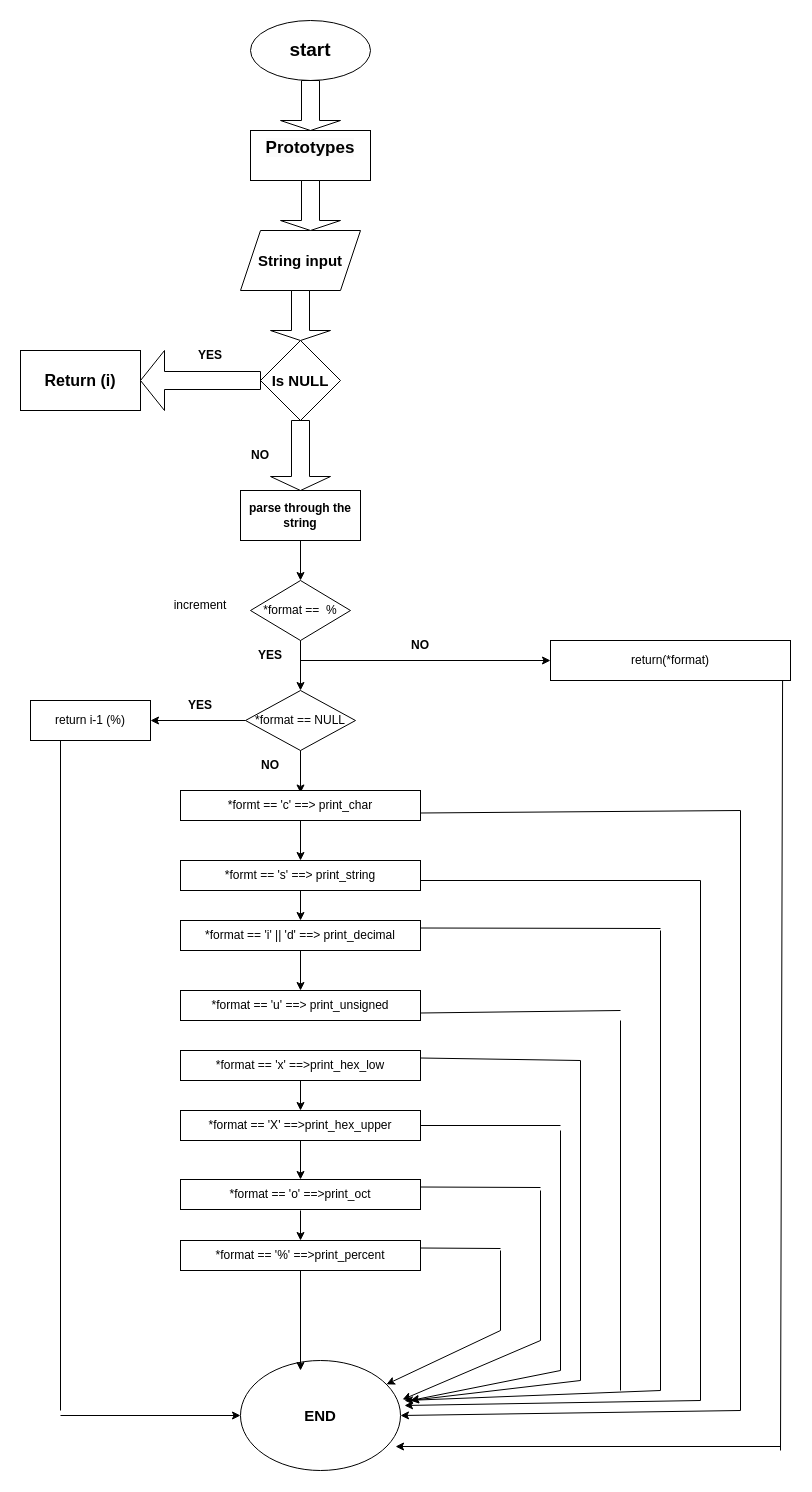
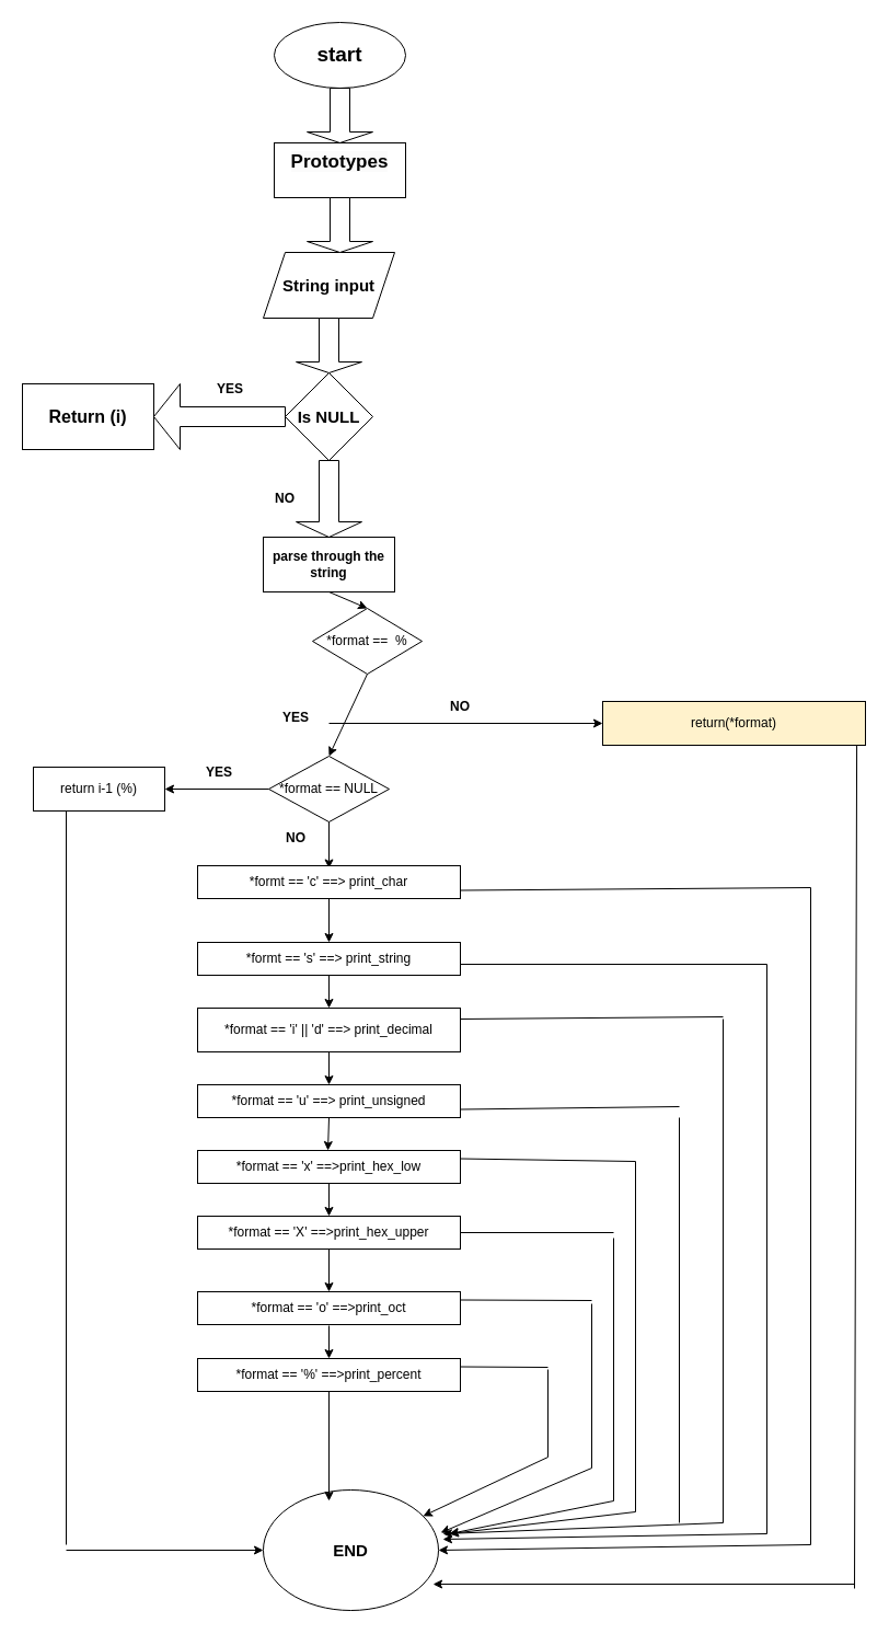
  <mxCell id="0" />
  <mxCell id="1" parent="0" />
  <mxCell id="2" value="&lt;font style=&quot;font-size: 19px;&quot;&gt;&lt;b&gt;start&lt;/b&gt;&lt;/font&gt;" style="ellipse;whiteSpace=wrap;html=1;" vertex="1" parent="1"><mxGeometry x="250" y="20" width="120" height="60" as="geometry" /></mxCell>
  <mxCell id="3" value="&lt;b&gt;&lt;font style=&quot;font-size: 15px;&quot;&gt;String input&lt;/font&gt;&lt;/b&gt;" style="shape=parallelogram;perimeter=parallelogramPerimeter;whiteSpace=wrap;html=1;fixedSize=1;" vertex="1" parent="1"><mxGeometry x="240" y="230" width="120" height="60" as="geometry" /></mxCell>
  <mxCell id="4" value="" style="shape=singleArrow;direction=south;whiteSpace=wrap;html=1;" vertex="1" parent="1"><mxGeometry x="280" y="80" width="60" height="50" as="geometry" /></mxCell>
  <mxCell id="5" value="&#10;&lt;b style=&quot;forced-color-adjust: none; color: rgb(0, 0, 0); font-family: Helvetica; font-size: 17px; font-style: normal; font-variant-ligatures: normal; font-variant-caps: normal; letter-spacing: normal; orphans: 2; text-align: center; text-indent: 0px; text-transform: none; widows: 2; word-spacing: 0px; -webkit-text-stroke-width: 0px; white-space: normal; background-color: rgb(251, 251, 251); text-decoration-thickness: initial; text-decoration-style: initial; text-decoration-color: initial;&quot;&gt;Prototypes&lt;/b&gt;&#10;&#10;" style="rounded=0;whiteSpace=wrap;html=1;" vertex="1" parent="1"><mxGeometry x="250" y="130" width="120" height="50" as="geometry" /></mxCell>
  <mxCell id="6" value="" style="shape=singleArrow;direction=south;whiteSpace=wrap;html=1;" vertex="1" parent="1"><mxGeometry x="280" y="180" width="60" height="50" as="geometry" /></mxCell>
  <mxCell id="7" value="&lt;b&gt;&lt;font style=&quot;font-size: 15px;&quot;&gt;Is NULL&lt;/font&gt;&lt;/b&gt;" style="rhombus;whiteSpace=wrap;html=1;" vertex="1" parent="1"><mxGeometry x="260" y="340" width="80" height="80" as="geometry" /></mxCell>
  <mxCell id="8" value="" style="shape=singleArrow;direction=south;whiteSpace=wrap;html=1;" vertex="1" parent="1"><mxGeometry x="270" y="290" width="60" height="50" as="geometry" /></mxCell>
  <mxCell id="9" value="&lt;b&gt;&lt;font style=&quot;font-size: 16px;&quot;&gt;Return (i)&lt;/font&gt;&lt;/b&gt;" style="rounded=0;whiteSpace=wrap;html=1;" vertex="1" parent="1"><mxGeometry y="350" width="120" height="60" as="geometry" x="20" /></mxCell>
  <mxCell id="10" value="" style="shape=singleArrow;direction=west;whiteSpace=wrap;html=1;" vertex="1" parent="1"><mxGeometry x="140" y="350" width="120" height="60" as="geometry" /></mxCell>
  <mxCell id="11" value="&lt;b&gt;YES&lt;/b&gt;" style="text;html=1;align=center;verticalAlign=middle;whiteSpace=wrap;rounded=0;" vertex="1" parent="1"><mxGeometry x="180" y="340" width="60" height="30" as="geometry" /></mxCell>
  <mxCell id="12" value="" style="shape=singleArrow;direction=south;whiteSpace=wrap;html=1;" vertex="1" parent="1"><mxGeometry x="270" y="420" width="60" height="70" as="geometry" /></mxCell>
  <mxCell id="13" value="&lt;b&gt;NO&lt;/b&gt;" style="text;html=1;align=center;verticalAlign=middle;whiteSpace=wrap;rounded=0;" vertex="1" parent="1"><mxGeometry x="230" y="440" width="60" height="30" as="geometry" /></mxCell>
  <mxCell id="14" value="&lt;b&gt;&lt;font style=&quot;font-size: 12px;&quot;&gt;parse through the string&lt;/font&gt;&lt;/b&gt;" style="rounded=0;whiteSpace=wrap;html=1;" vertex="1" parent="1"><mxGeometry x="240" y="490" width="120" height="50" as="geometry" /></mxCell>
- <mxCell id="15" value="*format ==&amp;nbsp; %" style="rhombus;whiteSpace=wrap;html=1;" vertex="1" parent="1"><mxGeometry x="250" y="580" width="100" height="60" as="geometry" /></mxCell>
+ <mxCell id="15" value="*format ==&amp;nbsp; %" style="rhombus;whiteSpace=wrap;html=1;" vertex="1" parent="1"><mxGeometry x="285" y="555" width="100" height="60" as="geometry" /></mxCell>
  <mxCell id="16" value="" style="endArrow=classic;html=1;rounded=0;exitX=0.5;exitY=1;exitDx=0;exitDy=0;entryX=0.5;entryY=0;entryDx=0;entryDy=0;" edge="1" parent="1" source="14" target="15"><mxGeometry width="50" height="50" relative="1" as="geometry"><mxPoint x="360" y="640" as="sourcePoint" /><mxPoint x="410" y="590" as="targetPoint" /></mxGeometry></mxCell>
- <mxCell id="17" value="increment" style="text;html=1;align=center;verticalAlign=middle;whiteSpace=wrap;rounded=0;" vertex="1" parent="1"><mxGeometry x="170" y="590" width="60" height="30" as="geometry" /></mxCell>
  <mxCell id="18" value="*format == NULL" style="rhombus;whiteSpace=wrap;html=1;" vertex="1" parent="1"><mxGeometry x="245" y="690" width="110" height="60" as="geometry" /></mxCell>
  <mxCell id="19" value="" style="endArrow=classic;html=1;rounded=0;exitX=0.5;exitY=1;exitDx=0;exitDy=0;entryX=0.5;entryY=0;entryDx=0;entryDy=0;" edge="1" parent="1" source="15" target="18"><mxGeometry width="50" height="50" relative="1" as="geometry"><mxPoint x="360" y="640" as="sourcePoint" /><mxPoint x="410" y="590" as="targetPoint" /></mxGeometry></mxCell>
  <mxCell id="20" value="return i-1 (%)" style="rounded=0;whiteSpace=wrap;html=1;" vertex="1" parent="1"><mxGeometry x="30" y="700" width="120" height="40" as="geometry" /></mxCell>
  <mxCell id="21" value="" style="endArrow=classic;html=1;rounded=0;exitX=0;exitY=0.5;exitDx=0;exitDy=0;entryX=1;entryY=0.5;entryDx=0;entryDy=0;" edge="1" parent="1" source="18" target="20"><mxGeometry width="50" height="50" relative="1" as="geometry"><mxPoint x="360" y="640" as="sourcePoint" /><mxPoint x="410" y="590" as="targetPoint" /></mxGeometry></mxCell>
  <mxCell id="22" value="&lt;b&gt;&lt;font style=&quot;font-size: 15px;&quot;&gt;END&lt;/font&gt;&lt;/b&gt;" style="ellipse;whiteSpace=wrap;html=1;" vertex="1" parent="1"><mxGeometry x="240" y="1360" width="160" height="110" as="geometry" /></mxCell>
  <mxCell id="23" value="" style="endArrow=none;html=1;rounded=0;entryX=0.25;entryY=1;entryDx=0;entryDy=0;" edge="1" parent="1" target="20"><mxGeometry width="50" height="50" relative="1" as="geometry"><mxPoint x="60" y="1410" as="sourcePoint" /><mxPoint x="410" y="900" as="targetPoint" /></mxGeometry></mxCell>
  <mxCell id="24" value="" style="endArrow=classic;html=1;rounded=0;entryX=0;entryY=0.5;entryDx=0;entryDy=0;" edge="1" parent="1" target="22"><mxGeometry width="50" height="50" relative="1" as="geometry"><mxPoint x="60" y="1415" as="sourcePoint" /><mxPoint x="410" y="900" as="targetPoint" /></mxGeometry></mxCell>
  <mxCell id="25" value="YES" style="text;html=1;align=center;verticalAlign=middle;whiteSpace=wrap;rounded=0;fontStyle=1" vertex="1" parent="1"><mxGeometry x="170" y="690" width="60" height="30" as="geometry" /></mxCell>
  <mxCell id="26" value="" style="endArrow=classic;html=1;rounded=0;exitX=0.5;exitY=1;exitDx=0;exitDy=0;entryX=1;entryY=0.75;entryDx=0;entryDy=0;" edge="1" parent="1" source="18"><mxGeometry width="50" height="50" relative="1" as="geometry"><mxPoint x="360" y="880" as="sourcePoint" /><mxPoint x="300" y="792.5" as="targetPoint" /></mxGeometry></mxCell>
  <mxCell id="27" value="*formt == 'c' ==&amp;gt; print_char" style="rounded=0;whiteSpace=wrap;html=1;" vertex="1" parent="1"><mxGeometry x="180" y="790" width="240" height="30" as="geometry" /></mxCell>
  <mxCell id="28" value="NO" style="text;html=1;align=center;verticalAlign=middle;whiteSpace=wrap;rounded=0;fontStyle=1" vertex="1" parent="1"><mxGeometry x="240" y="750" width="60" height="30" as="geometry" /></mxCell>
  <mxCell id="29" value="*formt == 's' ==&amp;gt; print_string" style="rounded=0;whiteSpace=wrap;html=1;" vertex="1" parent="1"><mxGeometry x="180" y="860" width="240" height="30" as="geometry" /></mxCell>
- <mxCell id="30" value="*format == 'i' || 'd' ==&amp;gt; print_decimal" style="rounded=0;whiteSpace=wrap;html=1;" vertex="1" parent="1"><mxGeometry x="180" y="920" width="240" height="30" as="geometry" /></mxCell>
+ <mxCell id="30" value="*format == 'i' || 'd' ==&amp;gt; print_decimal" style="rounded=0;whiteSpace=wrap;html=1;" vertex="1" parent="1"><mxGeometry x="180" y="920" width="240" height="40" as="geometry" /></mxCell>
  <mxCell id="31" value="*format == 'u' ==&amp;gt; print_unsigned" style="rounded=0;whiteSpace=wrap;html=1;" vertex="1" parent="1"><mxGeometry x="180" y="990" width="240" height="30" as="geometry" /></mxCell>
  <mxCell id="32" value="*format == 'x' ==&amp;gt;print_hex_low" style="rounded=0;whiteSpace=wrap;html=1;" vertex="1" parent="1"><mxGeometry x="180" y="1050" width="240" height="30" as="geometry" /></mxCell>
  <mxCell id="33" value="*format == 'X' ==&amp;gt;print_hex_upper" style="rounded=0;whiteSpace=wrap;html=1;" vertex="1" parent="1"><mxGeometry x="180" y="1110" width="240" height="30" as="geometry" /></mxCell>
  <mxCell id="34" value="*format == 'o' ==&amp;gt;print_oct" style="rounded=0;whiteSpace=wrap;html=1;" vertex="1" parent="1"><mxGeometry x="180" y="1179" width="240" height="30" as="geometry" /></mxCell>
  <mxCell id="35" value="*format == '%' ==&amp;gt;print_percent" style="rounded=0;whiteSpace=wrap;html=1;" vertex="1" parent="1"><mxGeometry x="180" y="1240" width="240" height="30" as="geometry" /></mxCell>
  <mxCell id="36" value="" style="endArrow=classic;html=1;rounded=0;exitX=0.5;exitY=1;exitDx=0;exitDy=0;entryX=0.5;entryY=0;entryDx=0;entryDy=0;entryPerimeter=0;" edge="1" parent="1" source="27" target="29"><mxGeometry width="50" height="50" relative="1" as="geometry"><mxPoint x="360" y="970" as="sourcePoint" /><mxPoint x="410" y="920" as="targetPoint" /></mxGeometry></mxCell>
  <mxCell id="37" value="" style="endArrow=classic;html=1;rounded=0;exitX=0.5;exitY=1;exitDx=0;exitDy=0;entryX=0.5;entryY=0;entryDx=0;entryDy=0;" edge="1" parent="1" source="29" target="30"><mxGeometry width="50" height="50" relative="1" as="geometry"><mxPoint x="360" y="970" as="sourcePoint" /><mxPoint x="410" y="920" as="targetPoint" /></mxGeometry></mxCell>
  <mxCell id="38" value="" style="endArrow=classic;html=1;rounded=0;exitX=0.5;exitY=1;exitDx=0;exitDy=0;entryX=0.5;entryY=0;entryDx=0;entryDy=0;" edge="1" parent="1" source="30" target="31"><mxGeometry width="50" height="50" relative="1" as="geometry"><mxPoint x="360" y="970" as="sourcePoint" /><mxPoint x="410" y="920" as="targetPoint" /></mxGeometry></mxCell>
+ <mxCell id="39" value="" style="endArrow=classic;html=1;rounded=0;exitX=0.5;exitY=1;exitDx=0;exitDy=0;entryX=0.496;entryY=0;entryDx=0;entryDy=0;entryPerimeter=0;" edge="1" parent="1" source="31" target="32"><mxGeometry width="50" height="50" relative="1" as="geometry"><mxPoint x="360" y="970" as="sourcePoint" /><mxPoint x="410" y="920" as="targetPoint" /></mxGeometry></mxCell>
  <mxCell id="40" value="" style="endArrow=classic;html=1;rounded=0;exitX=0.5;exitY=1;exitDx=0;exitDy=0;entryX=0.5;entryY=0;entryDx=0;entryDy=0;" edge="1" parent="1" source="32" target="33"><mxGeometry width="50" height="50" relative="1" as="geometry"><mxPoint x="360" y="1140" as="sourcePoint" /><mxPoint x="410" y="1090" as="targetPoint" /></mxGeometry></mxCell>
  <mxCell id="41" value="" style="endArrow=classic;html=1;rounded=0;exitX=0.5;exitY=1;exitDx=0;exitDy=0;entryX=0.5;entryY=0;entryDx=0;entryDy=0;" edge="1" parent="1" source="33" target="34"><mxGeometry width="50" height="50" relative="1" as="geometry"><mxPoint x="360" y="1140" as="sourcePoint" /><mxPoint x="410" y="1090" as="targetPoint" /></mxGeometry></mxCell>
  <mxCell id="42" value="" style="endArrow=classic;html=1;rounded=0;entryX=0.5;entryY=0;entryDx=0;entryDy=0;" edge="1" parent="1" target="35"><mxGeometry width="50" height="50" relative="1" as="geometry"><mxPoint x="300" y="1210" as="sourcePoint" /><mxPoint x="410" y="1090" as="targetPoint" /></mxGeometry></mxCell>
- <mxCell id="43" value="return(*format)" style="rounded=0;whiteSpace=wrap;html=1;" vertex="1" parent="1"><mxGeometry x="550" y="640" width="240" height="40" as="geometry" /></mxCell>
+ <mxCell id="43" value="return(*format)" style="rounded=0;whiteSpace=wrap;html=1;fillColor=#fff2cc;" vertex="1" parent="1"><mxGeometry x="550" y="640" width="240" height="40" as="geometry" /></mxCell>
  <mxCell id="44" value="" style="endArrow=classic;html=1;rounded=0;entryX=0;entryY=0.5;entryDx=0;entryDy=0;" edge="1" parent="1" target="43"><mxGeometry width="50" height="50" relative="1" as="geometry"><mxPoint x="300" y="660" as="sourcePoint" /><mxPoint x="410" y="710" as="targetPoint" /></mxGeometry></mxCell>
  <mxCell id="45" value="YES" style="text;html=1;align=center;verticalAlign=middle;whiteSpace=wrap;rounded=0;fontStyle=1" vertex="1" parent="1"><mxGeometry x="240" y="640" width="60" height="30" as="geometry" /></mxCell>
  <mxCell id="46" value="NO" style="text;html=1;align=center;verticalAlign=middle;whiteSpace=wrap;rounded=0;fontStyle=1" vertex="1" parent="1"><mxGeometry x="390" y="630" width="60" height="30" as="geometry" /></mxCell>
  <mxCell id="47" value="" style="endArrow=classic;html=1;rounded=0;exitX=0.5;exitY=1;exitDx=0;exitDy=0;" edge="1" parent="1" source="35"><mxGeometry width="50" height="50" relative="1" as="geometry"><mxPoint x="370" y="1270" as="sourcePoint" /><mxPoint x="300" y="1370" as="targetPoint" /></mxGeometry></mxCell>
  <mxCell id="48" value="" style="endArrow=none;html=1;rounded=0;entryX=0.967;entryY=1;entryDx=0;entryDy=0;entryPerimeter=0;" edge="1" parent="1" target="43"><mxGeometry width="50" height="50" relative="1" as="geometry"><mxPoint x="780" y="1450" as="sourcePoint" /><mxPoint x="420" y="880" as="targetPoint" /></mxGeometry></mxCell>
  <mxCell id="49" value="" style="endArrow=classic;html=1;rounded=0;entryX=0.969;entryY=0.782;entryDx=0;entryDy=0;entryPerimeter=0;" edge="1" parent="1" target="22"><mxGeometry width="50" height="50" relative="1" as="geometry"><mxPoint x="780" y="1446" as="sourcePoint" /><mxPoint x="420" y="1290" as="targetPoint" /></mxGeometry></mxCell>
  <mxCell id="50" value="" style="endArrow=none;html=1;rounded=0;entryX=1;entryY=0.75;entryDx=0;entryDy=0;" edge="1" parent="1" target="27"><mxGeometry width="50" height="50" relative="1" as="geometry"><mxPoint x="740" y="810" as="sourcePoint" /><mxPoint x="420" y="880" as="targetPoint" /></mxGeometry></mxCell>
  <mxCell id="51" value="" style="endArrow=none;html=1;rounded=0;" edge="1" parent="1"><mxGeometry width="50" height="50" relative="1" as="geometry"><mxPoint x="700" y="880" as="sourcePoint" /><mxPoint x="420" y="880" as="targetPoint" /></mxGeometry></mxCell>
  <mxCell id="52" value="" style="endArrow=none;html=1;rounded=0;exitX=1;exitY=0.25;exitDx=0;exitDy=0;" edge="1" parent="1" source="30"><mxGeometry width="50" height="50" relative="1" as="geometry"><mxPoint x="370" y="930" as="sourcePoint" /><mxPoint x="660" y="928" as="targetPoint" /></mxGeometry></mxCell>
  <mxCell id="53" value="" style="endArrow=none;html=1;rounded=0;entryX=1;entryY=0.75;entryDx=0;entryDy=0;" edge="1" parent="1" target="31"><mxGeometry width="50" height="50" relative="1" as="geometry"><mxPoint x="620" y="1010" as="sourcePoint" /><mxPoint x="420" y="1040" as="targetPoint" /></mxGeometry></mxCell>
  <mxCell id="54" value="" style="endArrow=none;html=1;rounded=0;entryX=1;entryY=0.25;entryDx=0;entryDy=0;" edge="1" parent="1" target="32"><mxGeometry width="50" height="50" relative="1" as="geometry"><mxPoint x="580" y="1060" as="sourcePoint" /><mxPoint x="420" y="1040" as="targetPoint" /></mxGeometry></mxCell>
  <mxCell id="55" value="" style="endArrow=none;html=1;rounded=0;exitX=1;exitY=0.5;exitDx=0;exitDy=0;" edge="1" parent="1" source="33"><mxGeometry width="50" height="50" relative="1" as="geometry"><mxPoint x="370" y="1090" as="sourcePoint" /><mxPoint x="560" y="1125" as="targetPoint" /></mxGeometry></mxCell>
  <mxCell id="56" value="" style="endArrow=none;html=1;rounded=0;entryX=1;entryY=0.25;entryDx=0;entryDy=0;" edge="1" parent="1" target="34"><mxGeometry width="50" height="50" relative="1" as="geometry"><mxPoint x="540" y="1187" as="sourcePoint" /><mxPoint x="420" y="1040" as="targetPoint" /></mxGeometry></mxCell>
  <mxCell id="57" value="" style="endArrow=none;html=1;rounded=0;entryX=1;entryY=0.25;entryDx=0;entryDy=0;" edge="1" parent="1" target="35"><mxGeometry width="50" height="50" relative="1" as="geometry"><mxPoint x="500" y="1248" as="sourcePoint" /><mxPoint x="420" y="1150" as="targetPoint" /></mxGeometry></mxCell>
  <mxCell id="58" value="" style="endArrow=none;html=1;rounded=0;" edge="1" parent="1"><mxGeometry width="50" height="50" relative="1" as="geometry"><mxPoint x="500" y="1330" as="sourcePoint" /><mxPoint x="500" y="1250" as="targetPoint" /></mxGeometry></mxCell>
  <mxCell id="59" value="" style="endArrow=none;html=1;rounded=0;" edge="1" parent="1"><mxGeometry width="50" height="50" relative="1" as="geometry"><mxPoint x="540" y="1340" as="sourcePoint" /><mxPoint x="540" y="1190" as="targetPoint" /></mxGeometry></mxCell>
  <mxCell id="60" value="" style="endArrow=none;html=1;rounded=0;" edge="1" parent="1"><mxGeometry width="50" height="50" relative="1" as="geometry"><mxPoint x="560" y="1370" as="sourcePoint" /><mxPoint x="560" y="1130" as="targetPoint" /></mxGeometry></mxCell>
  <mxCell id="61" value="" style="endArrow=none;html=1;rounded=0;" edge="1" parent="1"><mxGeometry width="50" height="50" relative="1" as="geometry"><mxPoint x="580" y="1380" as="sourcePoint" /><mxPoint x="580" y="1060" as="targetPoint" /></mxGeometry></mxCell>
  <mxCell id="62" value="" style="endArrow=none;html=1;rounded=0;" edge="1" parent="1"><mxGeometry width="50" height="50" relative="1" as="geometry"><mxPoint x="620" y="1390" as="sourcePoint" /><mxPoint x="620" y="1020" as="targetPoint" /></mxGeometry></mxCell>
  <mxCell id="63" value="" style="endArrow=none;html=1;rounded=0;" edge="1" parent="1"><mxGeometry width="50" height="50" relative="1" as="geometry"><mxPoint x="660" y="1390" as="sourcePoint" /><mxPoint x="660" y="930" as="targetPoint" /></mxGeometry></mxCell>
  <mxCell id="64" value="" style="endArrow=none;html=1;rounded=0;" edge="1" parent="1"><mxGeometry width="50" height="50" relative="1" as="geometry"><mxPoint x="700" y="1400" as="sourcePoint" /><mxPoint x="700" y="880" as="targetPoint" /></mxGeometry></mxCell>
  <mxCell id="65" value="" style="endArrow=none;html=1;rounded=0;" edge="1" parent="1"><mxGeometry width="50" height="50" relative="1" as="geometry"><mxPoint x="740" y="1410" as="sourcePoint" /><mxPoint x="740" y="810" as="targetPoint" /></mxGeometry></mxCell>
  <mxCell id="66" value="" style="endArrow=classic;html=1;rounded=0;entryX=1;entryY=0.5;entryDx=0;entryDy=0;" edge="1" parent="1" target="22"><mxGeometry width="50" height="50" relative="1" as="geometry"><mxPoint x="740" y="1410" as="sourcePoint" /><mxPoint x="420" y="1270" as="targetPoint" /></mxGeometry></mxCell>
  <mxCell id="67" value="" style="endArrow=classic;html=1;rounded=0;entryX=1.025;entryY=0.409;entryDx=0;entryDy=0;entryPerimeter=0;" edge="1" parent="1" target="22"><mxGeometry width="50" height="50" relative="1" as="geometry"><mxPoint x="700" y="1400" as="sourcePoint" /><mxPoint x="420" y="1270" as="targetPoint" /></mxGeometry></mxCell>
  <mxCell id="68" value="" style="endArrow=classic;html=1;rounded=0;entryX=1.025;entryY=0.364;entryDx=0;entryDy=0;entryPerimeter=0;" edge="1" parent="1" target="22"><mxGeometry width="50" height="50" relative="1" as="geometry"><mxPoint x="660" y="1390" as="sourcePoint" /><mxPoint x="420" y="1270" as="targetPoint" /></mxGeometry></mxCell>
  <mxCell id="69" value="" style="endArrow=classic;html=1;rounded=0;" edge="1" parent="1"><mxGeometry width="50" height="50" relative="1" as="geometry"><mxPoint x="580" y="1380" as="sourcePoint" /><mxPoint x="410" y="1400" as="targetPoint" /></mxGeometry></mxCell>
  <mxCell id="70" value="" style="endArrow=classic;html=1;rounded=0;" edge="1" parent="1"><mxGeometry width="50" height="50" relative="1" as="geometry"><mxPoint x="560" y="1370" as="sourcePoint" /><mxPoint x="410" y="1400" as="targetPoint" /></mxGeometry></mxCell>
  <mxCell id="71" value="" style="endArrow=classic;html=1;rounded=0;entryX=1.013;entryY=0.355;entryDx=0;entryDy=0;entryPerimeter=0;" edge="1" parent="1" target="22"><mxGeometry width="50" height="50" relative="1" as="geometry"><mxPoint x="540" y="1340" as="sourcePoint" /><mxPoint x="420" y="1270" as="targetPoint" /></mxGeometry></mxCell>
  <mxCell id="72" value="" style="endArrow=classic;html=1;rounded=0;" edge="1" parent="1" target="22"><mxGeometry width="50" height="50" relative="1" as="geometry"><mxPoint x="500" y="1330" as="sourcePoint" /><mxPoint x="420" y="1270" as="targetPoint" /></mxGeometry></mxCell>
